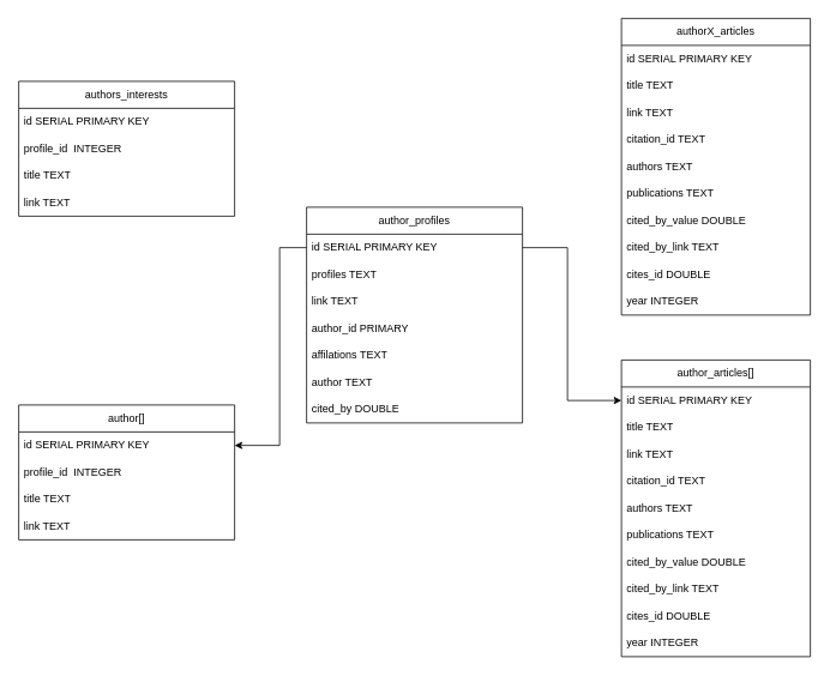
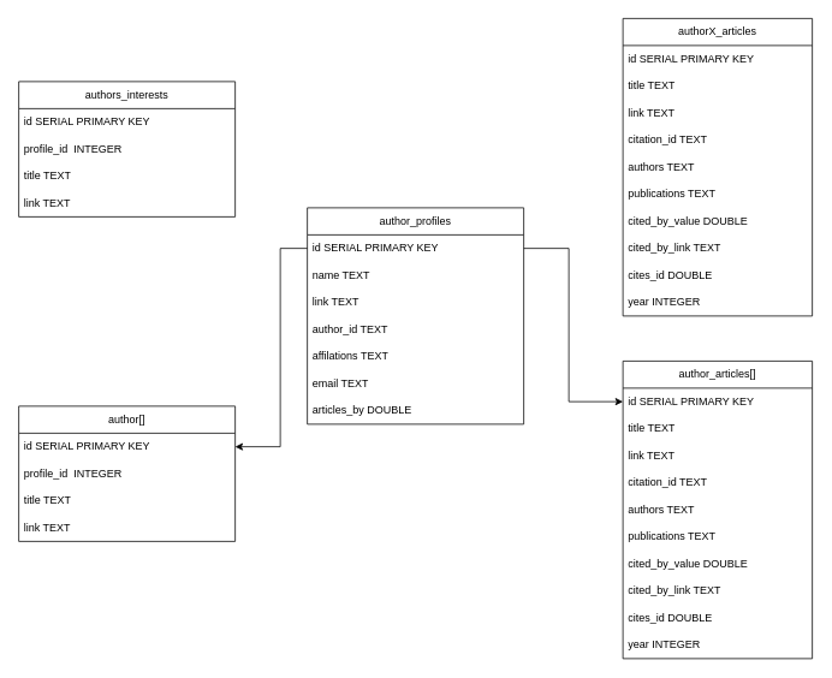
  <mxCell id="0" />
  <mxCell id="1" parent="0" />
  <mxCell id="2" value="author_profiles" style="swimlane;fontStyle=0;childLayout=stackLayout;horizontal=1;startSize=30;horizontalStack=0;resizeParent=1;resizeParentMax=0;resizeLast=0;collapsible=1;marginBottom=0;whiteSpace=wrap;html=1;" parent="1" vertex="1"><mxGeometry x="340" y="230" width="240" height="240" as="geometry" /></mxCell>
  <mxCell id="3" value="id SERIAL PRIMARY KEY" style="text;strokeColor=none;fillColor=none;align=left;verticalAlign=middle;spacingLeft=4;spacingRight=4;overflow=hidden;points=[[0,0.5],[1,0.5]];portConstraint=eastwest;rotatable=0;whiteSpace=wrap;html=1;" parent="2" vertex="1"><mxGeometry y="30" width="240" height="30" as="geometry" /></mxCell>
- <mxCell id="4" value="profiles TEXT" style="text;strokeColor=none;fillColor=none;align=left;verticalAlign=middle;spacingLeft=4;spacingRight=4;overflow=hidden;points=[[0,0.5],[1,0.5]];portConstraint=eastwest;rotatable=0;whiteSpace=wrap;html=1;" parent="2" vertex="1"><mxGeometry y="60" width="240" height="30" as="geometry" /></mxCell>
+ <mxCell id="4" value="name TEXT" style="text;strokeColor=none;fillColor=none;align=left;verticalAlign=middle;spacingLeft=4;spacingRight=4;overflow=hidden;points=[[0,0.5],[1,0.5]];portConstraint=eastwest;rotatable=0;whiteSpace=wrap;html=1;" parent="2" vertex="1"><mxGeometry y="60" width="240" height="30" as="geometry" /></mxCell>
  <mxCell id="5" value="link TEXT" style="text;strokeColor=none;fillColor=none;align=left;verticalAlign=middle;spacingLeft=4;spacingRight=4;overflow=hidden;points=[[0,0.5],[1,0.5]];portConstraint=eastwest;rotatable=0;whiteSpace=wrap;html=1;" parent="2" vertex="1"><mxGeometry y="90" width="240" height="30" as="geometry" /></mxCell>
- <mxCell id="6" value="author_id PRIMARY" style="text;strokeColor=none;fillColor=none;align=left;verticalAlign=middle;spacingLeft=4;spacingRight=4;overflow=hidden;points=[[0,0.5],[1,0.5]];portConstraint=eastwest;rotatable=0;whiteSpace=wrap;html=1;" parent="2" vertex="1"><mxGeometry y="120" width="240" height="30" as="geometry" /></mxCell>
+ <mxCell id="6" value="author_id TEXT" style="text;strokeColor=none;fillColor=none;align=left;verticalAlign=middle;spacingLeft=4;spacingRight=4;overflow=hidden;points=[[0,0.5],[1,0.5]];portConstraint=eastwest;rotatable=0;whiteSpace=wrap;html=1;" parent="2" vertex="1"><mxGeometry y="120" width="240" height="30" as="geometry" /></mxCell>
  <mxCell id="7" value="affilations TEXT" style="text;strokeColor=none;fillColor=none;align=left;verticalAlign=middle;spacingLeft=4;spacingRight=4;overflow=hidden;points=[[0,0.5],[1,0.5]];portConstraint=eastwest;rotatable=0;whiteSpace=wrap;html=1;" parent="2" vertex="1"><mxGeometry y="150" width="240" height="30" as="geometry" /></mxCell>
- <mxCell id="8" value="author TEXT" style="text;strokeColor=none;fillColor=none;align=left;verticalAlign=middle;spacingLeft=4;spacingRight=4;overflow=hidden;points=[[0,0.5],[1,0.5]];portConstraint=eastwest;rotatable=0;whiteSpace=wrap;html=1;" parent="2" vertex="1"><mxGeometry y="180" width="240" height="30" as="geometry" /></mxCell>
- <mxCell id="9" value="cited_by DOUBLE" style="text;strokeColor=none;fillColor=none;align=left;verticalAlign=middle;spacingLeft=4;spacingRight=4;overflow=hidden;points=[[0,0.5],[1,0.5]];portConstraint=eastwest;rotatable=0;whiteSpace=wrap;html=1;" parent="2" vertex="1"><mxGeometry y="210" width="240" height="30" as="geometry" /></mxCell>
+ <mxCell id="8" value="email TEXT" style="text;strokeColor=none;fillColor=none;align=left;verticalAlign=middle;spacingLeft=4;spacingRight=4;overflow=hidden;points=[[0,0.5],[1,0.5]];portConstraint=eastwest;rotatable=0;whiteSpace=wrap;html=1;" parent="2" vertex="1"><mxGeometry y="180" width="240" height="30" as="geometry" /></mxCell>
+ <mxCell id="9" value="articles_by DOUBLE" style="text;strokeColor=none;fillColor=none;align=left;verticalAlign=middle;spacingLeft=4;spacingRight=4;overflow=hidden;points=[[0,0.5],[1,0.5]];portConstraint=eastwest;rotatable=0;whiteSpace=wrap;html=1;" parent="2" vertex="1"><mxGeometry y="210" width="240" height="30" as="geometry" /></mxCell>
  <mxCell id="10" value="author_articles[]" style="swimlane;fontStyle=0;childLayout=stackLayout;horizontal=1;startSize=30;horizontalStack=0;resizeParent=1;resizeParentMax=0;resizeLast=0;collapsible=1;marginBottom=0;whiteSpace=wrap;html=1;" parent="1" vertex="1"><mxGeometry x="690" y="400" width="210" height="330" as="geometry" /></mxCell>
  <mxCell id="11" value="id SERIAL PRIMARY KEY" style="text;strokeColor=none;fillColor=none;align=left;verticalAlign=middle;spacingLeft=4;spacingRight=4;overflow=hidden;points=[[0,0.5],[1,0.5]];portConstraint=eastwest;rotatable=0;whiteSpace=wrap;html=1;" parent="10" vertex="1"><mxGeometry y="30" width="210" height="30" as="geometry" /></mxCell>
  <mxCell id="12" value="title TEXT" style="text;strokeColor=none;fillColor=none;align=left;verticalAlign=middle;spacingLeft=4;spacingRight=4;overflow=hidden;points=[[0,0.5],[1,0.5]];portConstraint=eastwest;rotatable=0;whiteSpace=wrap;html=1;" parent="10" vertex="1"><mxGeometry y="60" width="210" height="30" as="geometry" /></mxCell>
  <mxCell id="13" value="link TEXT" style="text;strokeColor=none;fillColor=none;align=left;verticalAlign=middle;spacingLeft=4;spacingRight=4;overflow=hidden;points=[[0,0.5],[1,0.5]];portConstraint=eastwest;rotatable=0;whiteSpace=wrap;html=1;" parent="10" vertex="1"><mxGeometry y="90" width="210" height="30" as="geometry" /></mxCell>
  <mxCell id="14" value="citation_id TEXT" style="text;strokeColor=none;fillColor=none;align=left;verticalAlign=middle;spacingLeft=4;spacingRight=4;overflow=hidden;points=[[0,0.5],[1,0.5]];portConstraint=eastwest;rotatable=0;whiteSpace=wrap;html=1;" parent="10" vertex="1"><mxGeometry y="120" width="210" height="30" as="geometry" /></mxCell>
  <mxCell id="15" value="authors TEXT" style="text;strokeColor=none;fillColor=none;align=left;verticalAlign=middle;spacingLeft=4;spacingRight=4;overflow=hidden;points=[[0,0.5],[1,0.5]];portConstraint=eastwest;rotatable=0;whiteSpace=wrap;html=1;" parent="10" vertex="1"><mxGeometry y="150" width="210" height="30" as="geometry" /></mxCell>
  <mxCell id="16" value="publications TEXT" style="text;strokeColor=none;fillColor=none;align=left;verticalAlign=middle;spacingLeft=4;spacingRight=4;overflow=hidden;points=[[0,0.5],[1,0.5]];portConstraint=eastwest;rotatable=0;whiteSpace=wrap;html=1;" parent="10" vertex="1"><mxGeometry y="180" width="210" height="30" as="geometry" /></mxCell>
  <mxCell id="17" value="cited_by_value DOUBLE" style="text;strokeColor=none;fillColor=none;align=left;verticalAlign=middle;spacingLeft=4;spacingRight=4;overflow=hidden;points=[[0,0.5],[1,0.5]];portConstraint=eastwest;rotatable=0;whiteSpace=wrap;html=1;" parent="10" vertex="1"><mxGeometry y="210" width="210" height="30" as="geometry" /></mxCell>
  <mxCell id="18" value="cited_by_link TEXT" style="text;strokeColor=none;fillColor=none;align=left;verticalAlign=middle;spacingLeft=4;spacingRight=4;overflow=hidden;points=[[0,0.5],[1,0.5]];portConstraint=eastwest;rotatable=0;whiteSpace=wrap;html=1;" parent="10" vertex="1"><mxGeometry y="240" width="210" height="30" as="geometry" /></mxCell>
  <mxCell id="19" value="cites_id DOUBLE" style="text;strokeColor=none;fillColor=none;align=left;verticalAlign=middle;spacingLeft=4;spacingRight=4;overflow=hidden;points=[[0,0.5],[1,0.5]];portConstraint=eastwest;rotatable=0;whiteSpace=wrap;html=1;" parent="10" vertex="1"><mxGeometry y="270" width="210" height="30" as="geometry" /></mxCell>
  <mxCell id="20" value="year INTEGER" style="text;strokeColor=none;fillColor=none;align=left;verticalAlign=middle;spacingLeft=4;spacingRight=4;overflow=hidden;points=[[0,0.5],[1,0.5]];portConstraint=eastwest;rotatable=0;whiteSpace=wrap;html=1;" parent="10" vertex="1"><mxGeometry y="300" width="210" height="30" as="geometry" /></mxCell>
  <mxCell id="21" value="author[]" style="swimlane;fontStyle=0;childLayout=stackLayout;horizontal=1;startSize=30;horizontalStack=0;resizeParent=1;resizeParentMax=0;resizeLast=0;collapsible=1;marginBottom=0;whiteSpace=wrap;html=1;" parent="1" vertex="1"><mxGeometry x="20" y="450" width="240" height="150" as="geometry" /></mxCell>
  <mxCell id="22" value="id SERIAL PRIMARY KEY" style="text;strokeColor=none;fillColor=none;align=left;verticalAlign=middle;spacingLeft=4;spacingRight=4;overflow=hidden;points=[[0,0.5],[1,0.5]];portConstraint=eastwest;rotatable=0;whiteSpace=wrap;html=1;" parent="21" vertex="1"><mxGeometry y="30" width="240" height="30" as="geometry" /></mxCell>
  <mxCell id="23" value="profile_id&amp;nbsp; INTEGER" style="text;strokeColor=none;fillColor=none;align=left;verticalAlign=middle;spacingLeft=4;spacingRight=4;overflow=hidden;points=[[0,0.5],[1,0.5]];portConstraint=eastwest;rotatable=0;whiteSpace=wrap;html=1;" parent="21" vertex="1"><mxGeometry y="60" width="240" height="30" as="geometry" /></mxCell>
  <mxCell id="24" value="title TEXT" style="text;strokeColor=none;fillColor=none;align=left;verticalAlign=middle;spacingLeft=4;spacingRight=4;overflow=hidden;points=[[0,0.5],[1,0.5]];portConstraint=eastwest;rotatable=0;whiteSpace=wrap;html=1;" parent="21" vertex="1"><mxGeometry y="90" width="240" height="30" as="geometry" /></mxCell>
  <mxCell id="25" value="link TEXT" style="text;strokeColor=none;fillColor=none;align=left;verticalAlign=middle;spacingLeft=4;spacingRight=4;overflow=hidden;points=[[0,0.5],[1,0.5]];portConstraint=eastwest;rotatable=0;whiteSpace=wrap;html=1;" parent="21" vertex="1"><mxGeometry y="120" width="240" height="30" as="geometry" /></mxCell>
  <mxCell id="26" value="" style="endArrow=classic;html=1;rounded=0;exitX=0;exitY=0.5;exitDx=0;exitDy=0;entryX=1;entryY=0.5;entryDx=0;entryDy=0;" parent="1" source="3" target="22" edge="1"><mxGeometry width="50" height="50" relative="1" as="geometry"><mxPoint x="600" y="610" as="sourcePoint" /><mxPoint x="650" y="560" as="targetPoint" /><Array as="points"><mxPoint x="310" y="275" /><mxPoint x="310" y="495" /></Array></mxGeometry></mxCell>
  <mxCell id="27" value="" style="endArrow=classic;html=1;rounded=0;exitX=1;exitY=0.5;exitDx=0;exitDy=0;entryX=0;entryY=0.5;entryDx=0;entryDy=0;" parent="1" source="3" target="11" edge="1"><mxGeometry width="50" height="50" relative="1" as="geometry"><mxPoint x="600" y="610" as="sourcePoint" /><mxPoint x="650" y="560" as="targetPoint" /><Array as="points"><mxPoint x="630" y="275" /><mxPoint x="630" y="445" /></Array></mxGeometry></mxCell>
  <mxCell id="28" value="authorX_articles" style="swimlane;fontStyle=0;childLayout=stackLayout;horizontal=1;startSize=30;horizontalStack=0;resizeParent=1;resizeParentMax=0;resizeLast=0;collapsible=1;marginBottom=0;whiteSpace=wrap;html=1;" vertex="1" parent="1"><mxGeometry x="690" y="20" width="210" height="330" as="geometry" /></mxCell>
  <mxCell id="29" value="id SERIAL PRIMARY KEY" style="text;strokeColor=none;fillColor=none;align=left;verticalAlign=middle;spacingLeft=4;spacingRight=4;overflow=hidden;points=[[0,0.5],[1,0.5]];portConstraint=eastwest;rotatable=0;whiteSpace=wrap;html=1;" vertex="1" parent="28"><mxGeometry y="30" width="210" height="30" as="geometry" /></mxCell>
  <mxCell id="30" value="title TEXT" style="text;strokeColor=none;fillColor=none;align=left;verticalAlign=middle;spacingLeft=4;spacingRight=4;overflow=hidden;points=[[0,0.5],[1,0.5]];portConstraint=eastwest;rotatable=0;whiteSpace=wrap;html=1;" vertex="1" parent="28"><mxGeometry y="60" width="210" height="30" as="geometry" /></mxCell>
  <mxCell id="31" value="link TEXT" style="text;strokeColor=none;fillColor=none;align=left;verticalAlign=middle;spacingLeft=4;spacingRight=4;overflow=hidden;points=[[0,0.5],[1,0.5]];portConstraint=eastwest;rotatable=0;whiteSpace=wrap;html=1;" vertex="1" parent="28"><mxGeometry y="90" width="210" height="30" as="geometry" /></mxCell>
  <mxCell id="32" value="citation_id TEXT" style="text;strokeColor=none;fillColor=none;align=left;verticalAlign=middle;spacingLeft=4;spacingRight=4;overflow=hidden;points=[[0,0.5],[1,0.5]];portConstraint=eastwest;rotatable=0;whiteSpace=wrap;html=1;" vertex="1" parent="28"><mxGeometry y="120" width="210" height="30" as="geometry" /></mxCell>
  <mxCell id="33" value="authors TEXT" style="text;strokeColor=none;fillColor=none;align=left;verticalAlign=middle;spacingLeft=4;spacingRight=4;overflow=hidden;points=[[0,0.5],[1,0.5]];portConstraint=eastwest;rotatable=0;whiteSpace=wrap;html=1;" vertex="1" parent="28"><mxGeometry y="150" width="210" height="30" as="geometry" /></mxCell>
  <mxCell id="34" value="publications TEXT" style="text;strokeColor=none;fillColor=none;align=left;verticalAlign=middle;spacingLeft=4;spacingRight=4;overflow=hidden;points=[[0,0.5],[1,0.5]];portConstraint=eastwest;rotatable=0;whiteSpace=wrap;html=1;" vertex="1" parent="28"><mxGeometry y="180" width="210" height="30" as="geometry" /></mxCell>
  <mxCell id="35" value="cited_by_value DOUBLE" style="text;strokeColor=none;fillColor=none;align=left;verticalAlign=middle;spacingLeft=4;spacingRight=4;overflow=hidden;points=[[0,0.5],[1,0.5]];portConstraint=eastwest;rotatable=0;whiteSpace=wrap;html=1;" vertex="1" parent="28"><mxGeometry y="210" width="210" height="30" as="geometry" /></mxCell>
  <mxCell id="36" value="cited_by_link TEXT" style="text;strokeColor=none;fillColor=none;align=left;verticalAlign=middle;spacingLeft=4;spacingRight=4;overflow=hidden;points=[[0,0.5],[1,0.5]];portConstraint=eastwest;rotatable=0;whiteSpace=wrap;html=1;" vertex="1" parent="28"><mxGeometry y="240" width="210" height="30" as="geometry" /></mxCell>
  <mxCell id="37" value="cites_id DOUBLE" style="text;strokeColor=none;fillColor=none;align=left;verticalAlign=middle;spacingLeft=4;spacingRight=4;overflow=hidden;points=[[0,0.5],[1,0.5]];portConstraint=eastwest;rotatable=0;whiteSpace=wrap;html=1;" vertex="1" parent="28"><mxGeometry y="270" width="210" height="30" as="geometry" /></mxCell>
  <mxCell id="38" value="year INTEGER" style="text;strokeColor=none;fillColor=none;align=left;verticalAlign=middle;spacingLeft=4;spacingRight=4;overflow=hidden;points=[[0,0.5],[1,0.5]];portConstraint=eastwest;rotatable=0;whiteSpace=wrap;html=1;" vertex="1" parent="28"><mxGeometry y="300" width="210" height="30" as="geometry" /></mxCell>
  <mxCell id="39" value="authors_interests" style="swimlane;fontStyle=0;childLayout=stackLayout;horizontal=1;startSize=30;horizontalStack=0;resizeParent=1;resizeParentMax=0;resizeLast=0;collapsible=1;marginBottom=0;whiteSpace=wrap;html=1;" vertex="1" parent="1"><mxGeometry x="20" y="90" width="240" height="150" as="geometry" /></mxCell>
  <mxCell id="40" value="id SERIAL PRIMARY KEY" style="text;strokeColor=none;fillColor=none;align=left;verticalAlign=middle;spacingLeft=4;spacingRight=4;overflow=hidden;points=[[0,0.5],[1,0.5]];portConstraint=eastwest;rotatable=0;whiteSpace=wrap;html=1;" vertex="1" parent="39"><mxGeometry y="30" width="240" height="30" as="geometry" /></mxCell>
  <mxCell id="41" value="profile_id&amp;nbsp; INTEGER" style="text;strokeColor=none;fillColor=none;align=left;verticalAlign=middle;spacingLeft=4;spacingRight=4;overflow=hidden;points=[[0,0.5],[1,0.5]];portConstraint=eastwest;rotatable=0;whiteSpace=wrap;html=1;" vertex="1" parent="39"><mxGeometry y="60" width="240" height="30" as="geometry" /></mxCell>
  <mxCell id="42" value="title TEXT" style="text;strokeColor=none;fillColor=none;align=left;verticalAlign=middle;spacingLeft=4;spacingRight=4;overflow=hidden;points=[[0,0.5],[1,0.5]];portConstraint=eastwest;rotatable=0;whiteSpace=wrap;html=1;" vertex="1" parent="39"><mxGeometry y="90" width="240" height="30" as="geometry" /></mxCell>
  <mxCell id="43" value="link TEXT" style="text;strokeColor=none;fillColor=none;align=left;verticalAlign=middle;spacingLeft=4;spacingRight=4;overflow=hidden;points=[[0,0.5],[1,0.5]];portConstraint=eastwest;rotatable=0;whiteSpace=wrap;html=1;" vertex="1" parent="39"><mxGeometry y="120" width="240" height="30" as="geometry" /></mxCell>
